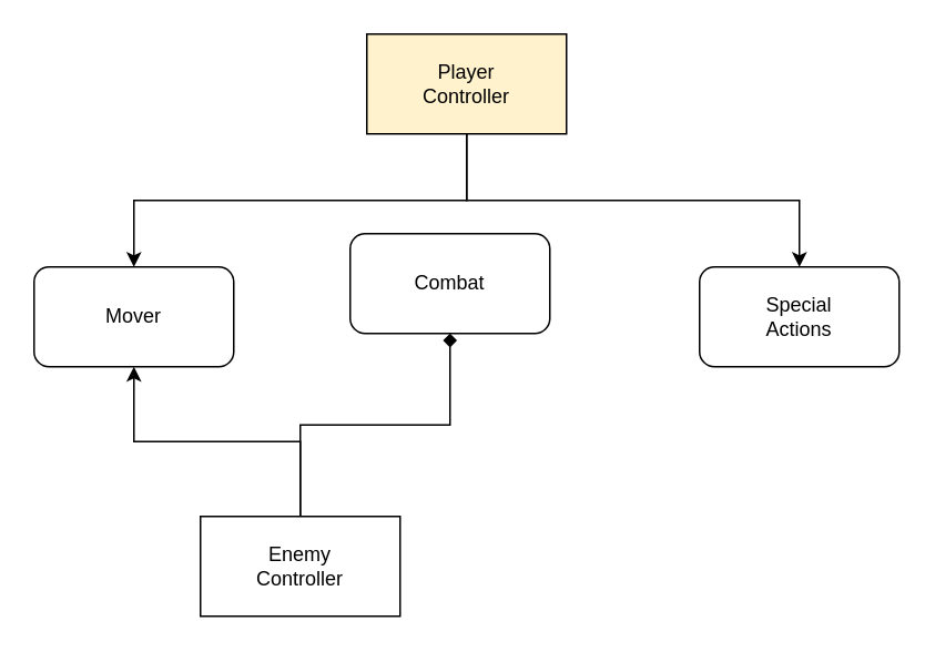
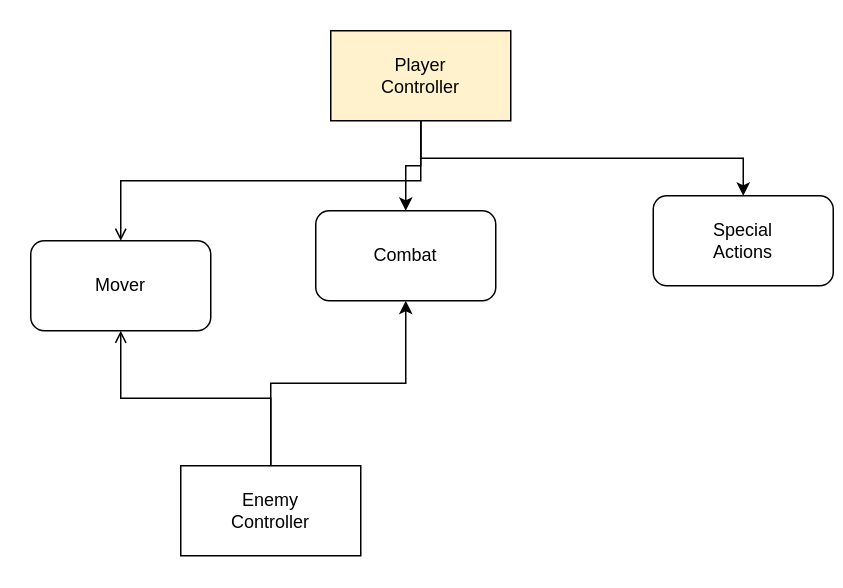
  <mxCell id="0" />
  <mxCell id="1" parent="0" />
  <mxCell id="2" value="Mover" style="rounded=1;whiteSpace=wrap;html=1;" vertex="1" parent="1"><mxGeometry x="20" y="160" width="120" height="60" as="geometry" /></mxCell>
  <mxCell id="3" value="Combat" style="rounded=1;whiteSpace=wrap;html=1;" vertex="1" parent="1"><mxGeometry x="210" y="140" width="120" height="60" as="geometry" /></mxCell>
- <mxCell id="4" value="Special&lt;br&gt;Actions" style="rounded=1;whiteSpace=wrap;html=1;" vertex="1" parent="1"><mxGeometry x="420" y="160" width="120" height="60" as="geometry" /></mxCell>
- <mxCell id="5" style="edgeStyle=orthogonalEdgeStyle;rounded=0;orthogonalLoop=1;jettySize=auto;html=1;entryX=0.5;entryY=0;entryDx=0;entryDy=0;exitX=0.5;exitY=1;exitDx=0;exitDy=0;" edge="1" parent="1" source="8" target="2"><mxGeometry relative="1" as="geometry" /></mxCell>
+ <mxCell id="4" value="Special&lt;br&gt;Actions" style="rounded=1;whiteSpace=wrap;html=1;" vertex="1" parent="1"><mxGeometry x="435" y="130" width="120" height="60" as="geometry" /></mxCell>
+ <mxCell id="5" style="edgeStyle=orthogonalEdgeStyle;rounded=0;orthogonalLoop=1;jettySize=auto;html=1;entryX=0.5;entryY=0;entryDx=0;entryDy=0;exitX=0.5;exitY=1;exitDx=0;exitDy=0;endArrow=open;" edge="1" parent="1" source="8" target="2"><mxGeometry relative="1" as="geometry" /></mxCell>
+ <mxCell id="6" style="edgeStyle=orthogonalEdgeStyle;rounded=0;orthogonalLoop=1;jettySize=auto;html=1;" edge="1" parent="1" source="8" target="3"><mxGeometry relative="1" as="geometry" /></mxCell>
  <mxCell id="7" style="edgeStyle=orthogonalEdgeStyle;rounded=0;orthogonalLoop=1;jettySize=auto;html=1;entryX=0.5;entryY=0;entryDx=0;entryDy=0;exitX=0.5;exitY=1;exitDx=0;exitDy=0;" edge="1" parent="1" source="8" target="4"><mxGeometry relative="1" as="geometry" /></mxCell>
  <mxCell id="8" value="Player&lt;br&gt;Controller" style="rounded=0;whiteSpace=wrap;html=1;fillColor=#fff2cc;" vertex="1" parent="1"><mxGeometry x="220" y="20" width="120" height="60" as="geometry" /></mxCell>
- <mxCell id="9" style="edgeStyle=orthogonalEdgeStyle;rounded=0;orthogonalLoop=1;jettySize=auto;html=1;entryX=0.5;entryY=1;entryDx=0;entryDy=0;" edge="1" parent="1" source="11" target="2"><mxGeometry relative="1" as="geometry" /></mxCell>
- <mxCell id="10" style="edgeStyle=orthogonalEdgeStyle;rounded=0;orthogonalLoop=1;jettySize=auto;html=1;entryX=0.5;entryY=1;entryDx=0;entryDy=0;endArrow=diamond;" edge="1" parent="1" source="11" target="3"><mxGeometry relative="1" as="geometry" /></mxCell>
+ <mxCell id="9" style="edgeStyle=orthogonalEdgeStyle;rounded=0;orthogonalLoop=1;jettySize=auto;html=1;entryX=0.5;entryY=1;entryDx=0;entryDy=0;endArrow=open;" edge="1" parent="1" source="11" target="2"><mxGeometry relative="1" as="geometry" /></mxCell>
+ <mxCell id="10" style="edgeStyle=orthogonalEdgeStyle;rounded=0;orthogonalLoop=1;jettySize=auto;html=1;entryX=0.5;entryY=1;entryDx=0;entryDy=0;" edge="1" parent="1" source="11" target="3"><mxGeometry relative="1" as="geometry" /></mxCell>
  <mxCell id="11" value="Enemy&lt;br&gt;Controller" style="rounded=0;whiteSpace=wrap;html=1;" vertex="1" parent="1"><mxGeometry x="120" y="310" width="120" height="60" as="geometry" /></mxCell>
